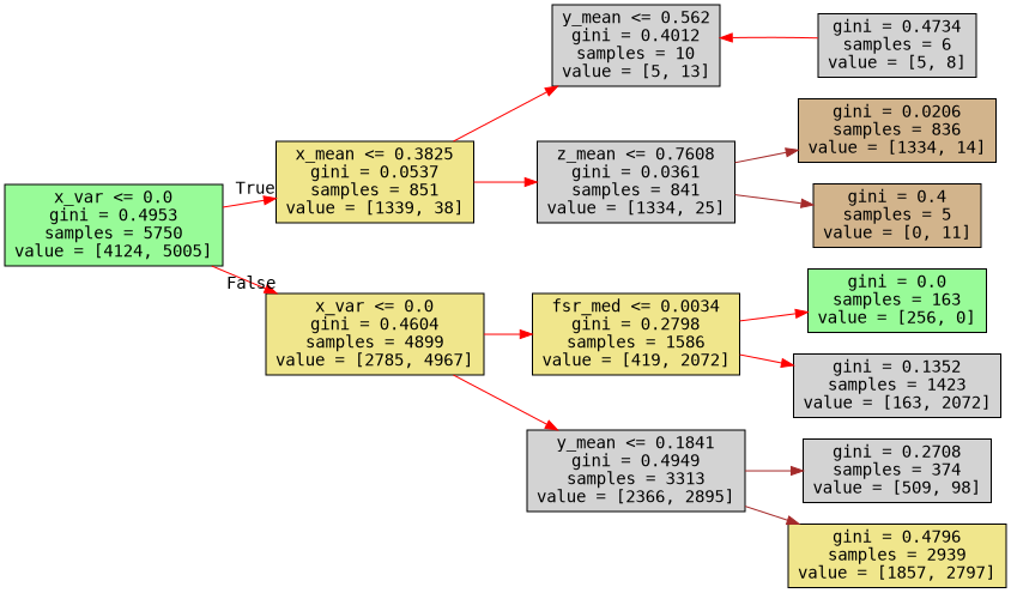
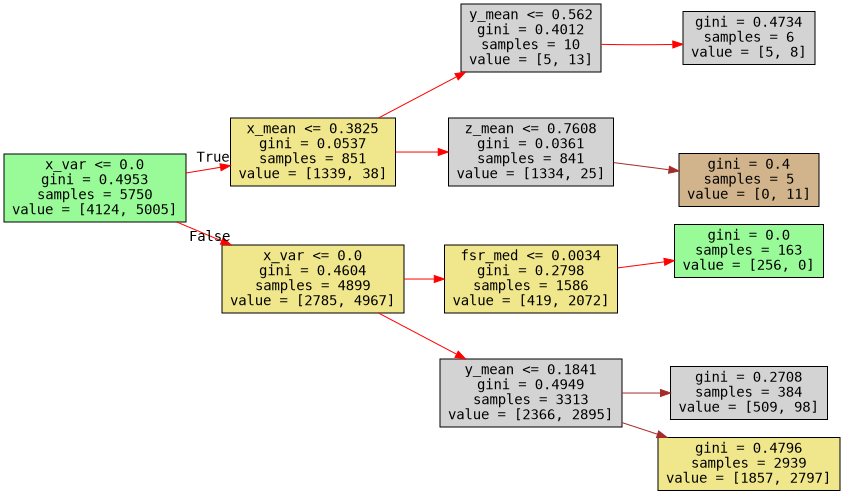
  digraph {
    fontname="DejaVu Sans Mono"
    rankdir=LR
    node [fillcolor=lightgrey fontname="DejaVu Sans Mono" shape=box style=filled]
    edge [color=red fontname="DejaVu Sans Mono"]
    n1 [fillcolor=palegreen label="x_var <= 0.0\ngini = 0.4953\nsamples = 5750\nvalue = [4124, 5005]"]
    n2 [fillcolor=khaki label="x_mean <= 0.3825\ngini = 0.0537\nsamples = 851\nvalue = [1339, 38]"]
    n3 [fillcolor=khaki label="x_var <= 0.0\ngini = 0.4604\nsamples = 4899\nvalue = [2785, 4967]"]
    n4 [label="y_mean <= 0.562\ngini = 0.4012\nsamples = 10\nvalue = [5, 13]"]
    n5 [label="z_mean <= 0.7608\ngini = 0.0361\nsamples = 841\nvalue = [1334, 25]"]
    n6 [fillcolor=khaki label="fsr_med <= 0.0034\ngini = 0.2798\nsamples = 1586\nvalue = [419, 2072]"]
    n7 [label="y_mean <= 0.1841\ngini = 0.4949\nsamples = 3313\nvalue = [2366, 2895]"]
    n8 [label="gini = 0.4734\nsamples = 6\nvalue = [5, 8]"]
-   n9 [fillcolor=tan label="gini = 0.0206\nsamples = 836\nvalue = [1334, 14]"]
    n10 [fillcolor=tan label="gini = 0.4\nsamples = 5\nvalue = [0, 11]"]
    n11 [fillcolor=palegreen label="gini = 0.0\nsamples = 163\nvalue = [256, 0]"]
-   n12 [label="gini = 0.1352\nsamples = 1423\nvalue = [163, 2072]"]
-   n13 [label="gini = 0.2708\nsamples = 374\nvalue = [509, 98]"]
+   n13 [label="gini = 0.2708\nsamples = 384\nvalue = [509, 98]"]
    n14 [fillcolor=khaki label="gini = 0.4796\nsamples = 2939\nvalue = [1857, 2797]"]
    n1 -> n2 [headlabel=True labelangle=45 labeldistance=2.5]
    n1 -> n3 [headlabel=False labelangle=-45 labeldistance=2.5]
    n2 -> n4
    n2 -> n5
    n3 -> n6
    n3 -> n7
-   n8 -> n4
-   n5 -> n9 [color=brown]
+   n4 -> n8
    n5 -> n10 [color=brown]
    n6 -> n11
-   n6 -> n12
    n7 -> n13 [color=brown]
    n7 -> n14 [color=brown]
  }
